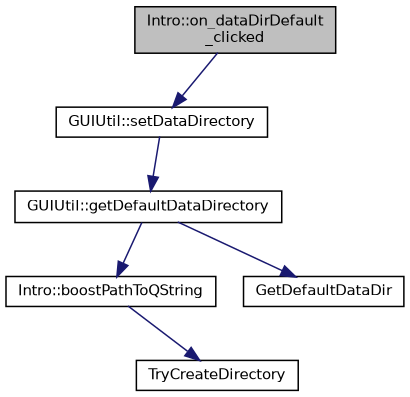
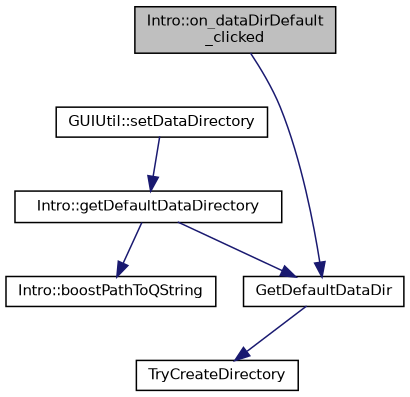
  digraph {
    rankdir=TB
    node [color=black fillcolor=white fontname=Helvetica fontsize=10 shape=record style=filled]
    edge [color=midnightblue fontname=Helvetica fontsize=10 labelfontname=Helvetica labelfontsize=10 style=solid]
    n1 [fillcolor=grey75 fontcolor=black height=0.2 label="Intro::on_dataDirDefault\l_clicked" width=0.4]
    n2 [height=0.2 label="GUIUtil::setDataDirectory" width=0.4]
-   n3 [height=0.2 label="GUIUtil::getDefaultDataDirectory" width=0.4]
+   n3 [height=0.2 label="Intro::getDefaultDataDirectory" width=0.4]
    n4 [height=0.2 label="Intro::boostPathToQString" width=0.4]
    n5 [height=0.2 label=GetDefaultDataDir width=0.4]
    n6 [height=0.2 label=TryCreateDirectory width=0.4]
-   n1 -> n2
+   n1 -> n5
    n2 -> n3
    n3 -> n4
    n3 -> n5
-   n4 -> n6
+   n5 -> n6
  }
